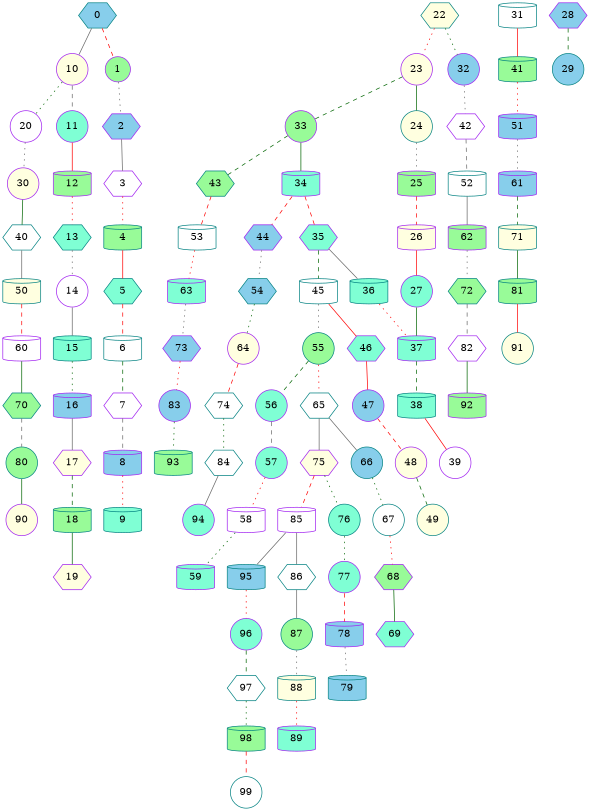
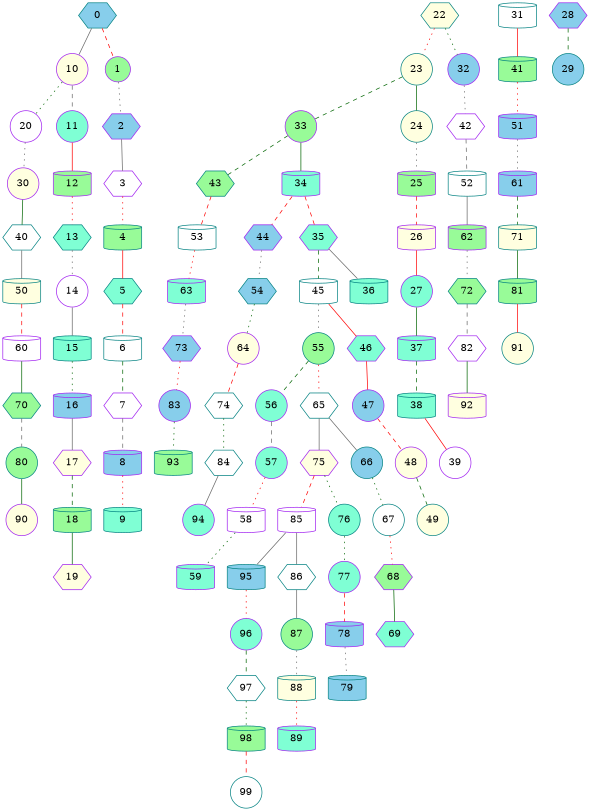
  graph {
    node [color=purple fillcolor=white shape=cylinder style=filled]
    edge [color=red style=dotted]
    30 [fillcolor=lightyellow shape=circle]
    40 [color=teal shape=hexagon]
    50 [color=teal fillcolor=lightyellow]
    60
    55 [color=teal fillcolor=palegreen shape=circle]
    56 [fillcolor=aquamarine shape=circle]
    65 [color=teal shape=hexagon]
    57 [fillcolor=aquamarine shape=circle]
    75 [fillcolor=lightyellow shape=hexagon]
    66 [color=teal fillcolor=skyblue shape=circle]
    58
    83 [fillcolor=skyblue shape=circle]
    93 [color=teal fillcolor=palegreen]
    20 [shape=circle]
    31 [color=teal]
    41 [color=teal fillcolor=palegreen]
    22 [color=teal fillcolor=lightyellow shape=hexagon]
-   23 [fillcolor=lightyellow shape=circle]
+   23 [color=teal fillcolor=lightyellow shape=circle]
    32 [fillcolor=skyblue shape=circle]
    46 [fillcolor=aquamarine shape=hexagon]
    47 [fillcolor=skyblue shape=circle]
    48 [fillcolor=lightyellow shape=circle]
    49 [color=teal fillcolor=lightyellow shape=circle]
    85
    76 [color=teal fillcolor=aquamarine shape=circle]
    95 [color=teal fillcolor=skyblue]
    86 [color=teal shape=hexagon]
    77 [fillcolor=aquamarine shape=circle]
    96 [fillcolor=aquamarine shape=circle]
    87 [color=teal fillcolor=palegreen shape=circle]
    12 [fillcolor=palegreen]
    13 [color=teal fillcolor=aquamarine shape=hexagon]
    14 [shape=circle]
    15 [color=teal fillcolor=aquamarine]
    38 [color=teal fillcolor=aquamarine]
    37 [fillcolor=aquamarine]
    39 [shape=circle]
    8 [fillcolor=skyblue]
    9 [color=teal fillcolor=aquamarine]
    67 [color=teal shape=circle]
    78 [fillcolor=skyblue]
    64 [fillcolor=lightyellow shape=circle]
    74 [color=teal shape=hexagon]
    84 [color=teal shape=hexagon]
    94 [fillcolor=aquamarine shape=circle]
    0 [color=teal fillcolor=skyblue shape=hexagon]
    10 [fillcolor=lightyellow shape=circle]
    1 [fillcolor=palegreen shape=circle]
    11 [fillcolor=aquamarine shape=circle]
    2 [fillcolor=skyblue shape=hexagon]
    18 [color=teal fillcolor=palegreen]
    19 [fillcolor=lightyellow shape=hexagon]
    68 [fillcolor=palegreen shape=hexagon]
    69 [fillcolor=aquamarine shape=hexagon]
    73 [fillcolor=skyblue shape=hexagon]
    59 [fillcolor=aquamarine]
    81 [color=teal fillcolor=palegreen]
    91 [color=teal fillcolor=lightyellow shape=circle]
    28 [fillcolor=skyblue shape=hexagon]
    29 [color=teal fillcolor=skyblue shape=circle]
    3 [shape=hexagon]
    82 [shape=hexagon]
-   92 [fillcolor=palegreen]
+   92 [fillcolor=lightyellow]
    45 [color=teal]
    72 [color=teal fillcolor=palegreen shape=hexagon]
    4 [color=teal fillcolor=palegreen]
    5 [color=teal fillcolor=aquamarine shape=hexagon]
    17 [fillcolor=lightyellow shape=hexagon]
    97 [color=teal shape=hexagon]
    27 [fillcolor=aquamarine shape=circle]
    88 [color=teal fillcolor=lightyellow]
    51 [fillcolor=skyblue]
    80 [color=teal fillcolor=palegreen shape=circle]
    90 [fillcolor=lightyellow shape=circle]
    79 [color=teal fillcolor=skyblue]
    63 [fillcolor=aquamarine]
    36 [color=teal fillcolor=aquamarine]
    54 [color=teal fillcolor=skyblue shape=hexagon]
    98 [color=teal fillcolor=palegreen]
    33 [fillcolor=palegreen shape=circle]
    24 [color=teal fillcolor=lightyellow shape=circle]
    42 [shape=hexagon]
    16 [fillcolor=skyblue]
    43 [color=teal fillcolor=palegreen shape=hexagon]
    34 [fillcolor=aquamarine]
    25 [fillcolor=palegreen]
    53 [color=teal]
    44 [fillcolor=skyblue shape=hexagon]
    35 [fillcolor=aquamarine shape=hexagon]
    89 [fillcolor=aquamarine]
    62 [fillcolor=palegreen]
    26 [fillcolor=lightyellow]
    61 [fillcolor=skyblue]
    71 [color=teal fillcolor=lightyellow]
    7 [shape=hexagon]
    6 [color=teal]
    70 [color=teal fillcolor=palegreen shape=hexagon]
    52 [color=teal]
    99 [color=teal shape=circle]
    30 -- 40 [color=darkgreen style=solid]
    40 -- 50 [color=gray40 style=solid]
    50 -- 60 [style=dashed]
    60 -- 70 [color=darkgreen style=solid]
    55 -- 56 [color=darkgreen style=dashed]
    55 -- 65
    56 -- 57 [color=gray40 style=dashed]
    65 -- 75 [color=gray40 style=solid]
    65 -- 66 [color=gray40 style=solid]
    57 -- 58
    75 -- 85 [style=dashed]
    75 -- 76 [color=darkgreen]
    66 -- 67 [color=darkgreen]
    58 -- 59 [color=darkgreen]
    83 -- 93 [color=darkgreen]
    20 -- 30 [color=gray40]
    31 -- 41 [style=solid]
    41 -- 51
    22 -- 23
    22 -- 32 [color=darkgreen]
    23 -- 33 [color=darkgreen style=dashed]
    23 -- 24 [color=darkgreen style=solid]
    32 -- 42 [color=gray40]
    46 -- 47 [style=solid]
    47 -- 48 [style=dashed]
    48 -- 49 [color=darkgreen style=dashed]
    85 -- 95 [color=gray40 style=solid]
    85 -- 86 [color=gray40 style=solid]
    76 -- 77 [color=darkgreen]
    95 -- 96
    86 -- 87 [color=gray40 style=solid]
    77 -- 78 [style=dashed]
    96 -- 97 [color=darkgreen style=dashed]
    87 -- 88 [color=gray40]
    12 -- 13
    13 -- 14 [color=gray40]
    14 -- 15 [color=gray40 style=solid]
    15 -- 16 [color=darkgreen]
    38 -- 39 [style=solid]
    37 -- 38 [color=darkgreen style=dashed]
    8 -- 9
    67 -- 68
    78 -- 79 [color=gray40]
    64 -- 74 [style=dashed]
    74 -- 84 [color=darkgreen]
    84 -- 94 [color=gray40 style=solid]
    0 -- 10 [color=gray40 style=solid]
    0 -- 1 [style=dashed]
    10 -- 20 [color=darkgreen]
    10 -- 11 [color=gray40 style=dashed]
    1 -- 2 [color=gray40]
    11 -- 12 [style=solid]
    2 -- 3 [color=gray40 style=solid]
    18 -- 19 [color=darkgreen style=solid]
    68 -- 69 [color=darkgreen style=solid]
    73 -- 83
    81 -- 91 [style=solid]
    28 -- 29 [color=darkgreen style=dashed]
    3 -- 4
    82 -- 92 [color=darkgreen style=solid]
    45 -- 55 [color=gray40]
    45 -- 46 [style=solid]
    72 -- 82 [color=gray40 style=dashed]
    4 -- 5 [style=solid]
    5 -- 6 [style=dashed]
    17 -- 18 [color=darkgreen style=dashed]
    97 -- 98 [color=darkgreen]
    27 -- 37 [color=darkgreen style=solid]
    88 -- 89
    51 -- 61 [color=gray40]
    80 -- 90 [color=darkgreen style=solid]
    63 -- 73 [color=gray40]
-   36 -- 37
    54 -- 64 [color=darkgreen]
    98 -- 99 [style=dashed]
    33 -- 43 [color=darkgreen style=dashed]
    33 -- 34 [color=darkgreen style=solid]
    24 -- 25 [color=gray40]
    42 -- 52 [color=gray40 style=dashed]
    16 -- 17 [color=gray40 style=solid]
    43 -- 53 [style=dashed]
    34 -- 44 [style=dashed]
    34 -- 35 [style=dashed]
    25 -- 26 [style=dashed]
    53 -- 63
    44 -- 54 [color=gray40]
    35 -- 45 [color=darkgreen style=dashed]
    35 -- 36 [color=gray40 style=solid]
    62 -- 72 [color=gray40]
    26 -- 27 [style=solid]
    61 -- 71 [color=darkgreen style=dashed]
    71 -- 81 [color=darkgreen style=solid]
    7 -- 8 [color=gray40 style=dashed]
    6 -- 7 [color=darkgreen style=dashed]
    70 -- 80 [color=gray40 style=dashed]
    52 -- 62 [color=gray40 style=solid]
  }
